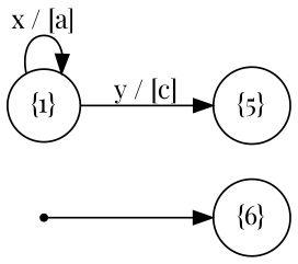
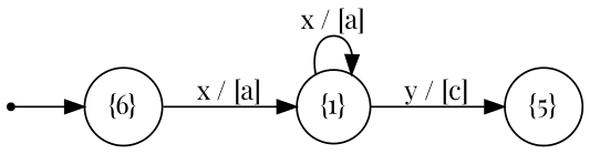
  digraph {
    fontname="Playfair Display"
    rankdir=LR
    node [fontname="Playfair Display" shape=circle]
    edge [fontname="Playfair Display"]
    qinit [shape=point]
    "{6}"
    "{1}"
    "{5}"
    qinit -> "{6}"
+   "{6}" -> "{1}" [label="x / [a]"]
    "{1}" -> "{1}" [label="x / [a]"]
    "{1}" -> "{5}" [label="y / [c]"]
  }
